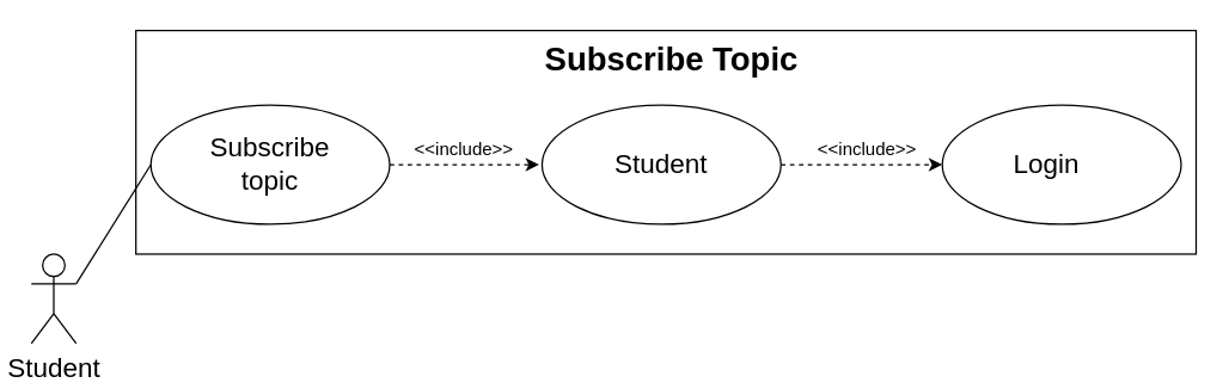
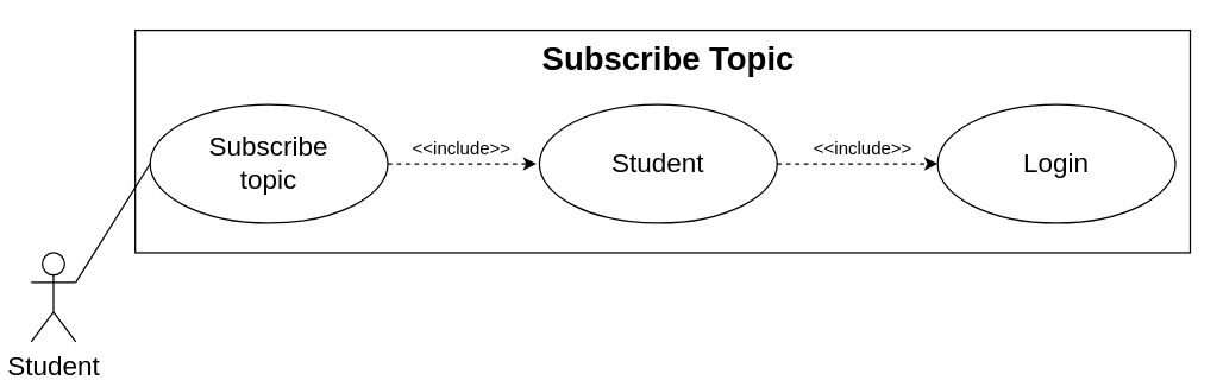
  <mxCell id="0" />
  <mxCell id="1" parent="0" />
  <mxCell id="2" value="" style="rounded=0;whiteSpace=wrap;html=1;" vertex="1" parent="1"><mxGeometry x="90" y="20" width="710" height="150" as="geometry" /></mxCell>
  <mxCell id="3" value="" style="ellipse;whiteSpace=wrap;html=1;" parent="1" vertex="1"><mxGeometry x="100" y="70" width="160" height="80" as="geometry" /></mxCell>
  <mxCell id="4" value="&lt;span style=&quot;font-size: 18px&quot;&gt;Student&lt;/span&gt;" style="shape=umlActor;verticalLabelPosition=bottom;verticalAlign=top;html=1;outlineConnect=0;" parent="1" vertex="1"><mxGeometry x="20" y="170" width="30" height="60" as="geometry" /></mxCell>
  <mxCell id="5" value="" style="ellipse;whiteSpace=wrap;html=1;" parent="1" vertex="1"><mxGeometry x="630" y="70" width="160" height="80" as="geometry" /></mxCell>
  <mxCell id="6" value="&lt;b&gt;&lt;font style=&quot;font-size: 22px&quot;&gt;Subscribe Topic&lt;/font&gt;&lt;/b&gt;" style="text;html=1;strokeColor=none;fillColor=none;align=center;verticalAlign=middle;whiteSpace=wrap;rounded=0;" parent="1" vertex="1"><mxGeometry x="330" y="30" width="238" height="20" as="geometry" /></mxCell>
  <mxCell id="7" value="&lt;font style=&quot;font-size: 18px&quot;&gt;Subscribe topic&lt;/font&gt;" style="text;html=1;strokeColor=none;fillColor=none;align=center;verticalAlign=middle;whiteSpace=wrap;rounded=0;" parent="1" vertex="1"><mxGeometry x="125" y="100" width="110" height="20" as="geometry" /></mxCell>
  <mxCell id="8" value="" style="endArrow=classic;html=1;dashed=1;exitX=1;exitY=0.5;exitDx=0;exitDy=0;" parent="1" source="3" edge="1"><mxGeometry width="50" height="50" relative="1" as="geometry"><mxPoint x="240" y="150" as="sourcePoint" /><mxPoint x="360" y="110" as="targetPoint" /></mxGeometry></mxCell>
  <mxCell id="9" value="&amp;lt;&amp;lt;include&amp;gt;&amp;gt;" style="text;html=1;strokeColor=none;fillColor=none;align=center;verticalAlign=middle;whiteSpace=wrap;rounded=0;" parent="1" vertex="1"><mxGeometry x="290" y="90" width="40" height="20" as="geometry" /></mxCell>
  <mxCell id="10" value="" style="endArrow=none;html=1;exitX=1;exitY=0.333;exitDx=0;exitDy=0;exitPerimeter=0;entryX=0;entryY=0.5;entryDx=0;entryDy=0;" parent="1" source="4" target="3" edge="1"><mxGeometry width="50" height="50" relative="1" as="geometry"><mxPoint x="370" y="300" as="sourcePoint" /><mxPoint x="130" y="340" as="targetPoint" /></mxGeometry></mxCell>
  <mxCell id="11" value="" style="ellipse;whiteSpace=wrap;html=1;" parent="1" vertex="1"><mxGeometry x="362" y="70" width="160" height="80" as="geometry" /></mxCell>
  <mxCell id="12" value="" style="endArrow=classic;html=1;dashed=1;exitX=1;exitY=0.5;exitDx=0;exitDy=0;" parent="1" source="11" edge="1"><mxGeometry width="50" height="50" relative="1" as="geometry"><mxPoint x="550" y="200" as="sourcePoint" /><mxPoint x="630" y="110" as="targetPoint" /></mxGeometry></mxCell>
  <mxCell id="13" value="&amp;lt;&amp;lt;include&amp;gt;&amp;gt;" style="text;html=1;strokeColor=none;fillColor=none;align=center;verticalAlign=middle;whiteSpace=wrap;rounded=0;" parent="1" vertex="1"><mxGeometry x="560" y="90" width="40" height="20" as="geometry" /></mxCell>
- <mxCell id="14" value="&lt;span style=&quot;font-size: 18px&quot;&gt;Login&lt;/span&gt;" style="text;html=1;strokeColor=none;fillColor=none;align=center;verticalAlign=middle;whiteSpace=wrap;rounded=0;" parent="1" vertex="1"><mxGeometry x="645" y="100" width="110" height="20" as="geometry" /></mxCell>
+ <mxCell id="14" value="&lt;span style=&quot;font-size: 18px&quot;&gt;Login&lt;/span&gt;" style="text;html=1;strokeColor=none;fillColor=none;align=center;verticalAlign=middle;whiteSpace=wrap;rounded=0;" parent="1" vertex="1"><mxGeometry x="655" y="100" width="110" height="20" as="geometry" /></mxCell>
  <mxCell id="15" value="&lt;span style=&quot;font-size: 18px&quot;&gt;Student&lt;/span&gt;" style="text;html=1;strokeColor=none;fillColor=none;align=center;verticalAlign=middle;whiteSpace=wrap;rounded=0;" parent="1" vertex="1"><mxGeometry x="372" y="100" width="140" height="20" as="geometry" /></mxCell>
